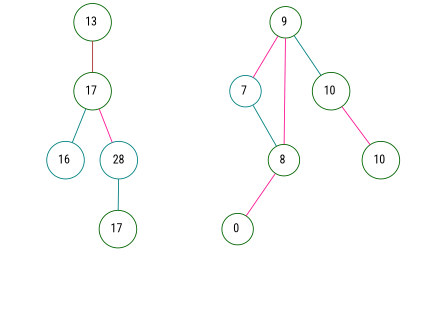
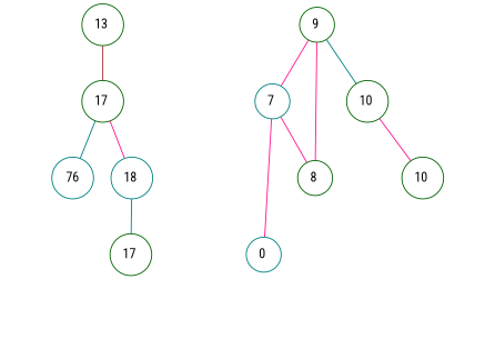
  graph {
    fontname="Roboto Condensed"
    node [fontname="Roboto Condensed" shape=circle style=invisible]
    edge [fontname="Roboto Condensed" style=invis]
    n1 [color=darkgreen label="13 " style=""]
    n2 [color=darkgreen label="17 " style=""]
    n3 [color=darkgreen label="9 " style=""]
    n4 [color=teal label="7 " style=""]
    n5 [color=darkgreen label="10 " style=""]
-   n6 [color=teal label="16 " style=""]
-   n7 [color=teal label=28 style=""]
-   n8 [color=darkgreen label="0 " style=""]
+   n6 [color=teal label=76 style=""]
+   n7 [color=teal label="18 " style=""]
+   n8 [color=teal label="0 " style=""]
    n9 [color=darkgreen label="8 " style=""]
    n10 [label="0 "]
    n11 [color=darkgreen label="10 " style=""]
    n12 [label="0 "]
    n13 [label="0 "]
    n14 [label="0 "]
    n15 [label="0 "]
    n16 [label="0 "]
    n17 [label="0 "]
    n18 [label="0 "]
    n19 [label="0 "]
    n20 [color=darkgreen label="17 " style=""]
    n21 [label="0 "]
    n22 [label="0 "]
    n23 [label="0 "]
    n1 -- n2 [color=brown style=""]
    n2 -- n6 [color=teal style=""]
    n2 -- n7 [color=deeppink style=""]
    n3 -- n4 [color=deeppink style=""]
    n3 -- n5 [color=teal style=""]
-   n9 -- n8 [color=deeppink style=""]
-   n4 -- n9 [color=teal style=""]
+   n4 -- n8 [color=deeppink style=""]
+   n4 -- n9 [color=deeppink style=""]
    n5 -- n10
    n5 -- n11 [color=deeppink style=""]
    n6 -- n18
    n6 -- n19
    n7 -- n20 [color=teal style=""]
    n7 -- n21
    n8 -- n12
    n8 -- n13
    n9 -- n3 [color=deeppink style=""]
    n9 -- n14
    n9 -- n15
    n11 -- n16
    n11 -- n17
    n20 -- n22
    n20 -- n23
  }
